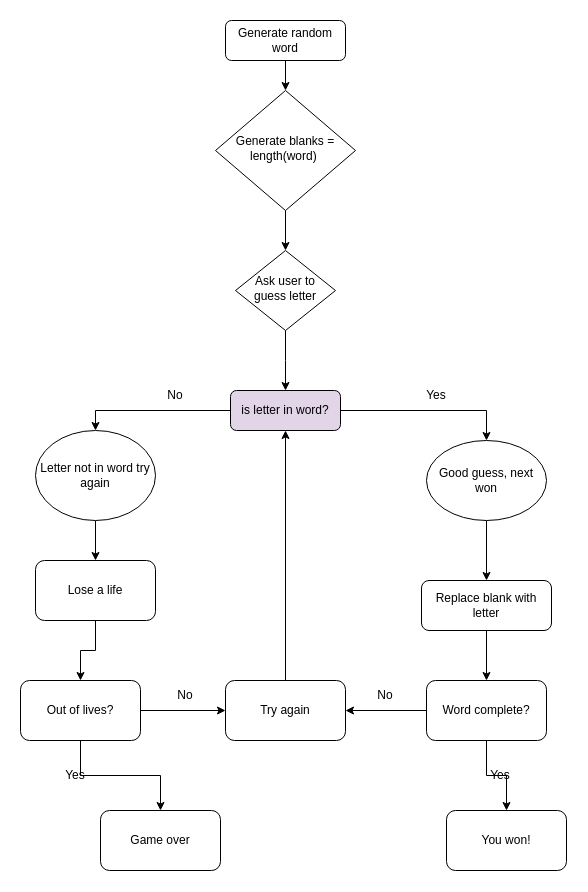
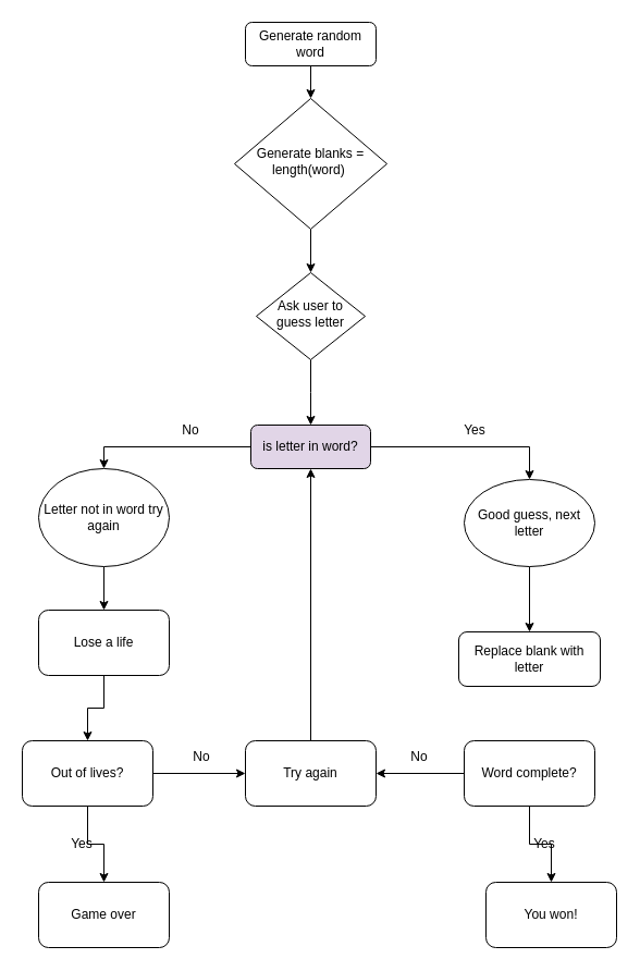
  <mxCell id="0" />
  <mxCell id="1" parent="0" />
  <mxCell id="2" style="edgeStyle=orthogonalEdgeStyle;rounded=0;orthogonalLoop=1;jettySize=auto;html=1;exitX=0.5;exitY=1;exitDx=0;exitDy=0;entryX=0.5;entryY=0;entryDx=0;entryDy=0;" edge="1" parent="1" source="3" target="5"><mxGeometry relative="1" as="geometry" /></mxCell>
  <mxCell id="3" value="Generate random word" style="rounded=1;whiteSpace=wrap;html=1;fontSize=12;glass=0;strokeWidth=1;shadow=0;" parent="1" vertex="1"><mxGeometry x="225" y="20" width="120" height="40" as="geometry" /></mxCell>
  <mxCell id="4" style="edgeStyle=orthogonalEdgeStyle;rounded=0;orthogonalLoop=1;jettySize=auto;html=1;exitX=0.5;exitY=1;exitDx=0;exitDy=0;entryX=0.5;entryY=0;entryDx=0;entryDy=0;" edge="1" parent="1" source="5" target="7"><mxGeometry relative="1" as="geometry" /></mxCell>
  <mxCell id="5" value="Generate blanks = length(word)&amp;nbsp;" style="rhombus;whiteSpace=wrap;html=1;shadow=0;fontFamily=Helvetica;fontSize=12;align=center;strokeWidth=1;spacing=6;spacingTop=-4;" parent="1" vertex="1"><mxGeometry x="215" y="90" width="140" height="120" as="geometry" /></mxCell>
  <mxCell id="6" style="edgeStyle=orthogonalEdgeStyle;rounded=0;orthogonalLoop=1;jettySize=auto;html=1;exitX=0.5;exitY=1;exitDx=0;exitDy=0;" edge="1" parent="1" source="7"><mxGeometry relative="1" as="geometry"><mxPoint x="285" y="390" as="targetPoint" /></mxGeometry></mxCell>
  <mxCell id="7" value="Ask user to guess letter" style="rhombus;whiteSpace=wrap;html=1;shadow=0;fontFamily=Helvetica;fontSize=12;align=center;strokeWidth=1;spacing=6;spacingTop=-4;" parent="1" vertex="1"><mxGeometry x="235" y="250" width="100" height="80" as="geometry" /></mxCell>
  <mxCell id="8" style="edgeStyle=orthogonalEdgeStyle;rounded=0;orthogonalLoop=1;jettySize=auto;html=1;" edge="1" parent="1" source="10" target="14"><mxGeometry relative="1" as="geometry" /></mxCell>
  <mxCell id="9" style="edgeStyle=orthogonalEdgeStyle;rounded=0;orthogonalLoop=1;jettySize=auto;html=1;exitX=0;exitY=0.5;exitDx=0;exitDy=0;entryX=0.5;entryY=0;entryDx=0;entryDy=0;" edge="1" parent="1" source="10" target="12"><mxGeometry relative="1" as="geometry" /></mxCell>
  <mxCell id="10" value="is letter in word?" style="rounded=1;whiteSpace=wrap;html=1;fontSize=12;glass=0;strokeWidth=1;shadow=0;fillColor=#e1d5e7;" parent="1" vertex="1"><mxGeometry x="230" y="390" width="110" height="40" as="geometry" /></mxCell>
  <mxCell id="11" style="edgeStyle=orthogonalEdgeStyle;rounded=0;orthogonalLoop=1;jettySize=auto;html=1;" edge="1" parent="1" source="12" target="16"><mxGeometry relative="1" as="geometry" /></mxCell>
  <mxCell id="12" value="Letter not in word try again" style="ellipse;whiteSpace=wrap;html=1;" vertex="1" parent="1"><mxGeometry x="35" y="430" width="120" height="90" as="geometry" /></mxCell>
  <mxCell id="13" style="edgeStyle=orthogonalEdgeStyle;rounded=0;orthogonalLoop=1;jettySize=auto;html=1;" edge="1" parent="1" source="14" target="18"><mxGeometry relative="1" as="geometry" /></mxCell>
- <mxCell id="14" value="Good guess, next won" style="ellipse;whiteSpace=wrap;html=1;" vertex="1" parent="1"><mxGeometry x="426" y="440" width="120" height="80" as="geometry" /></mxCell>
+ <mxCell id="14" value="Good guess, next letter" style="ellipse;whiteSpace=wrap;html=1;" vertex="1" parent="1"><mxGeometry x="426" y="440" width="120" height="80" as="geometry" /></mxCell>
  <mxCell id="15" style="edgeStyle=orthogonalEdgeStyle;rounded=0;orthogonalLoop=1;jettySize=auto;html=1;entryX=0.5;entryY=0;entryDx=0;entryDy=0;" edge="1" parent="1" source="16" target="21"><mxGeometry relative="1" as="geometry" /></mxCell>
  <mxCell id="16" value="Lose a life" style="rounded=1;whiteSpace=wrap;html=1;" vertex="1" parent="1"><mxGeometry x="35" y="560" width="120" height="60" as="geometry" /></mxCell>
- <mxCell id="17" style="edgeStyle=orthogonalEdgeStyle;rounded=0;orthogonalLoop=1;jettySize=auto;html=1;entryX=0.5;entryY=0;entryDx=0;entryDy=0;" edge="1" parent="1" source="18" target="31"><mxGeometry relative="1" as="geometry" /></mxCell>
  <mxCell id="18" value="Replace blank with letter" style="rounded=1;whiteSpace=wrap;html=1;" vertex="1" parent="1"><mxGeometry x="421" y="580" width="130" height="50" as="geometry" /></mxCell>
  <mxCell id="19" style="edgeStyle=orthogonalEdgeStyle;rounded=0;orthogonalLoop=1;jettySize=auto;html=1;exitX=0.5;exitY=1;exitDx=0;exitDy=0;" edge="1" parent="1" source="21" target="25"><mxGeometry relative="1" as="geometry" /></mxCell>
  <mxCell id="20" style="edgeStyle=orthogonalEdgeStyle;rounded=0;orthogonalLoop=1;jettySize=auto;html=1;exitX=1;exitY=0.5;exitDx=0;exitDy=0;entryX=0;entryY=0.5;entryDx=0;entryDy=0;" edge="1" parent="1" source="21" target="27"><mxGeometry relative="1" as="geometry" /></mxCell>
  <mxCell id="21" value="Out of lives?" style="rounded=1;whiteSpace=wrap;html=1;" vertex="1" parent="1"><mxGeometry x="20" y="680" width="120" height="60" as="geometry" /></mxCell>
  <mxCell id="22" value="No" style="text;html=1;strokeColor=none;fillColor=none;align=center;verticalAlign=middle;whiteSpace=wrap;rounded=0;" vertex="1" parent="1"><mxGeometry x="145" y="380" width="60" height="30" as="geometry" /></mxCell>
  <mxCell id="23" value="Yes" style="text;html=1;strokeColor=none;fillColor=none;align=center;verticalAlign=middle;whiteSpace=wrap;rounded=0;" vertex="1" parent="1"><mxGeometry x="406" y="380" width="60" height="30" as="geometry" /></mxCell>
  <mxCell id="24" value="Yes" style="text;html=1;strokeColor=none;fillColor=none;align=center;verticalAlign=middle;whiteSpace=wrap;rounded=0;" vertex="1" parent="1"><mxGeometry x="45" y="760" width="60" height="30" as="geometry" /></mxCell>
- <mxCell id="25" value="Game over" style="rounded=1;whiteSpace=wrap;html=1;" vertex="1" parent="1"><mxGeometry x="100" y="810" width="120" height="60" as="geometry" /></mxCell>
+ <mxCell id="25" value="Game over" style="rounded=1;whiteSpace=wrap;html=1;" vertex="1" parent="1"><mxGeometry x="35" y="810" width="120" height="60" as="geometry" /></mxCell>
  <mxCell id="26" style="edgeStyle=orthogonalEdgeStyle;rounded=0;orthogonalLoop=1;jettySize=auto;html=1;entryX=0.5;entryY=1;entryDx=0;entryDy=0;" edge="1" parent="1" source="27" target="10"><mxGeometry relative="1" as="geometry"><mxPoint x="280" y="450" as="targetPoint" /></mxGeometry></mxCell>
  <mxCell id="27" value="Try again" style="rounded=1;whiteSpace=wrap;html=1;" vertex="1" parent="1"><mxGeometry x="225" y="680" width="120" height="60" as="geometry" /></mxCell>
  <mxCell id="28" value="No" style="text;html=1;strokeColor=none;fillColor=none;align=center;verticalAlign=middle;whiteSpace=wrap;rounded=0;" vertex="1" parent="1"><mxGeometry x="155" y="680" width="60" height="30" as="geometry" /></mxCell>
  <mxCell id="29" style="edgeStyle=orthogonalEdgeStyle;rounded=0;orthogonalLoop=1;jettySize=auto;html=1;entryX=0.5;entryY=0;entryDx=0;entryDy=0;" edge="1" parent="1" source="31" target="32"><mxGeometry relative="1" as="geometry" /></mxCell>
  <mxCell id="30" style="edgeStyle=orthogonalEdgeStyle;rounded=0;orthogonalLoop=1;jettySize=auto;html=1;entryX=1;entryY=0.5;entryDx=0;entryDy=0;" edge="1" parent="1" source="31" target="27"><mxGeometry relative="1" as="geometry" /></mxCell>
  <mxCell id="31" value="Word complete?" style="rounded=1;whiteSpace=wrap;html=1;" vertex="1" parent="1"><mxGeometry x="426" y="680" width="120" height="60" as="geometry" /></mxCell>
  <mxCell id="32" value="You won!" style="rounded=1;whiteSpace=wrap;html=1;" vertex="1" parent="1"><mxGeometry x="446" y="810" width="120" height="60" as="geometry" /></mxCell>
  <mxCell id="33" value="Yes" style="text;html=1;strokeColor=none;fillColor=none;align=center;verticalAlign=middle;whiteSpace=wrap;rounded=0;" vertex="1" parent="1"><mxGeometry x="470" y="760" width="60" height="30" as="geometry" /></mxCell>
  <mxCell id="34" value="No" style="text;html=1;strokeColor=none;fillColor=none;align=center;verticalAlign=middle;whiteSpace=wrap;rounded=0;" vertex="1" parent="1"><mxGeometry x="355" y="680" width="60" height="30" as="geometry" /></mxCell>
